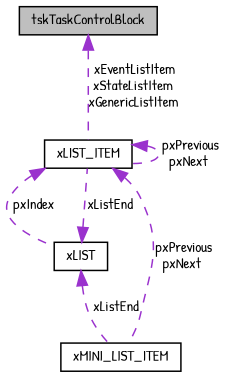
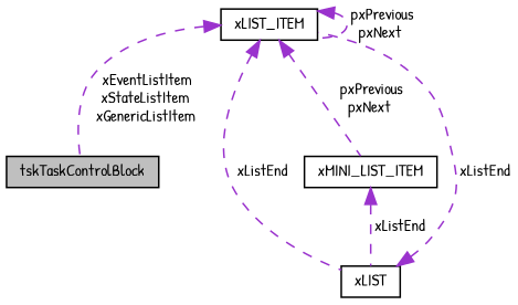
  digraph {
    fontname="Patrick Hand"
    node [color=black fillcolor=white fontname="Patrick Hand" fontsize=10 shape=record style=filled]
    edge [color=darkorchid3 dir=back fontname="Patrick Hand" fontsize=10 labelfontname=Helvetica labelfontsize=10 style=dashed]
    n1 [fillcolor=grey75 fontcolor=black height=0.2 label=tskTaskControlBlock width=0.4]
    n2 [height=0.2 label=xLIST_ITEM width=0.4]
    n3 [height=0.2 label=xLIST width=0.4]
    n4 [height=0.2 label=xMINI_LIST_ITEM width=0.4]
-   n1 -> n2 [label=" xEventListItem\nxStateListItem\nxGenericListItem"]
+   n2 -> n1 [label=" xEventListItem\nxStateListItem\nxGenericListItem"]
    n2 -> n2 [label=" pxPrevious\npxNext"]
-   n2 -> n3 [label=" pxIndex"]
+   n2 -> n3 [label=" xListEnd"]
    n2 -> n4 [label=" pxPrevious\npxNext"]
    n3 -> n2 [label=" xListEnd"]
-   n3 -> n4 [label=" xListEnd"]
+   n4 -> n3 [label=" xListEnd"]
  }
